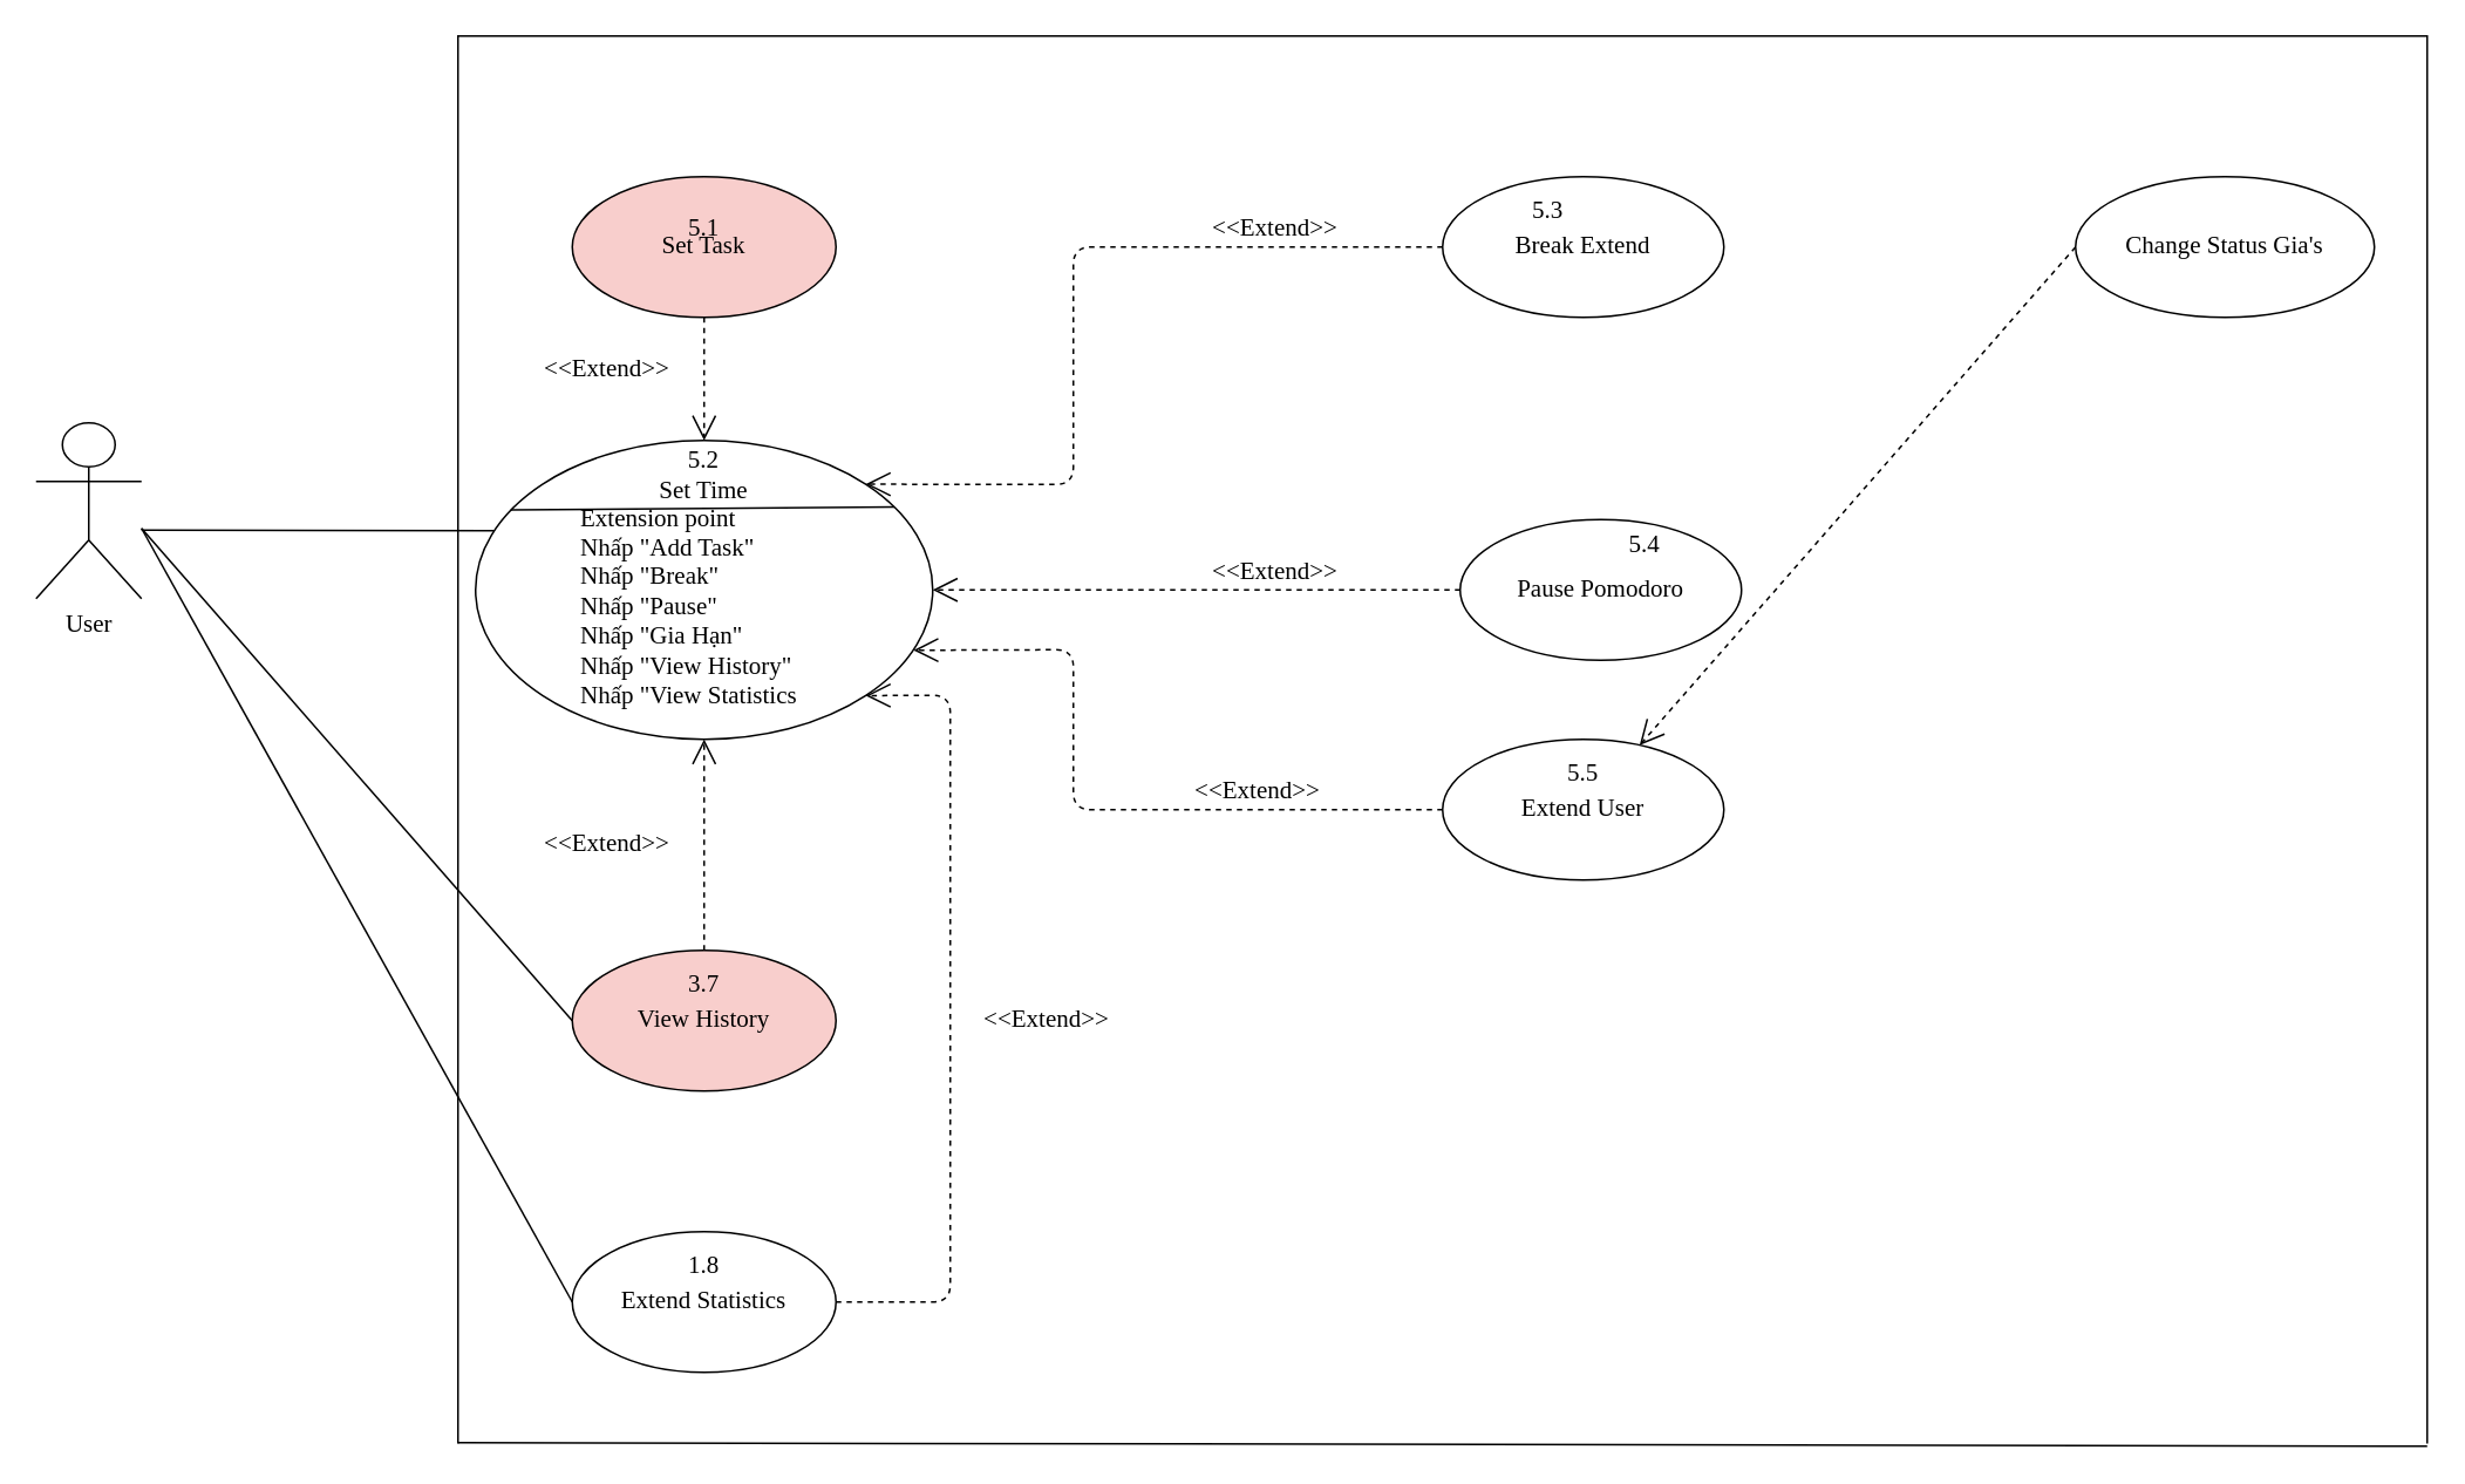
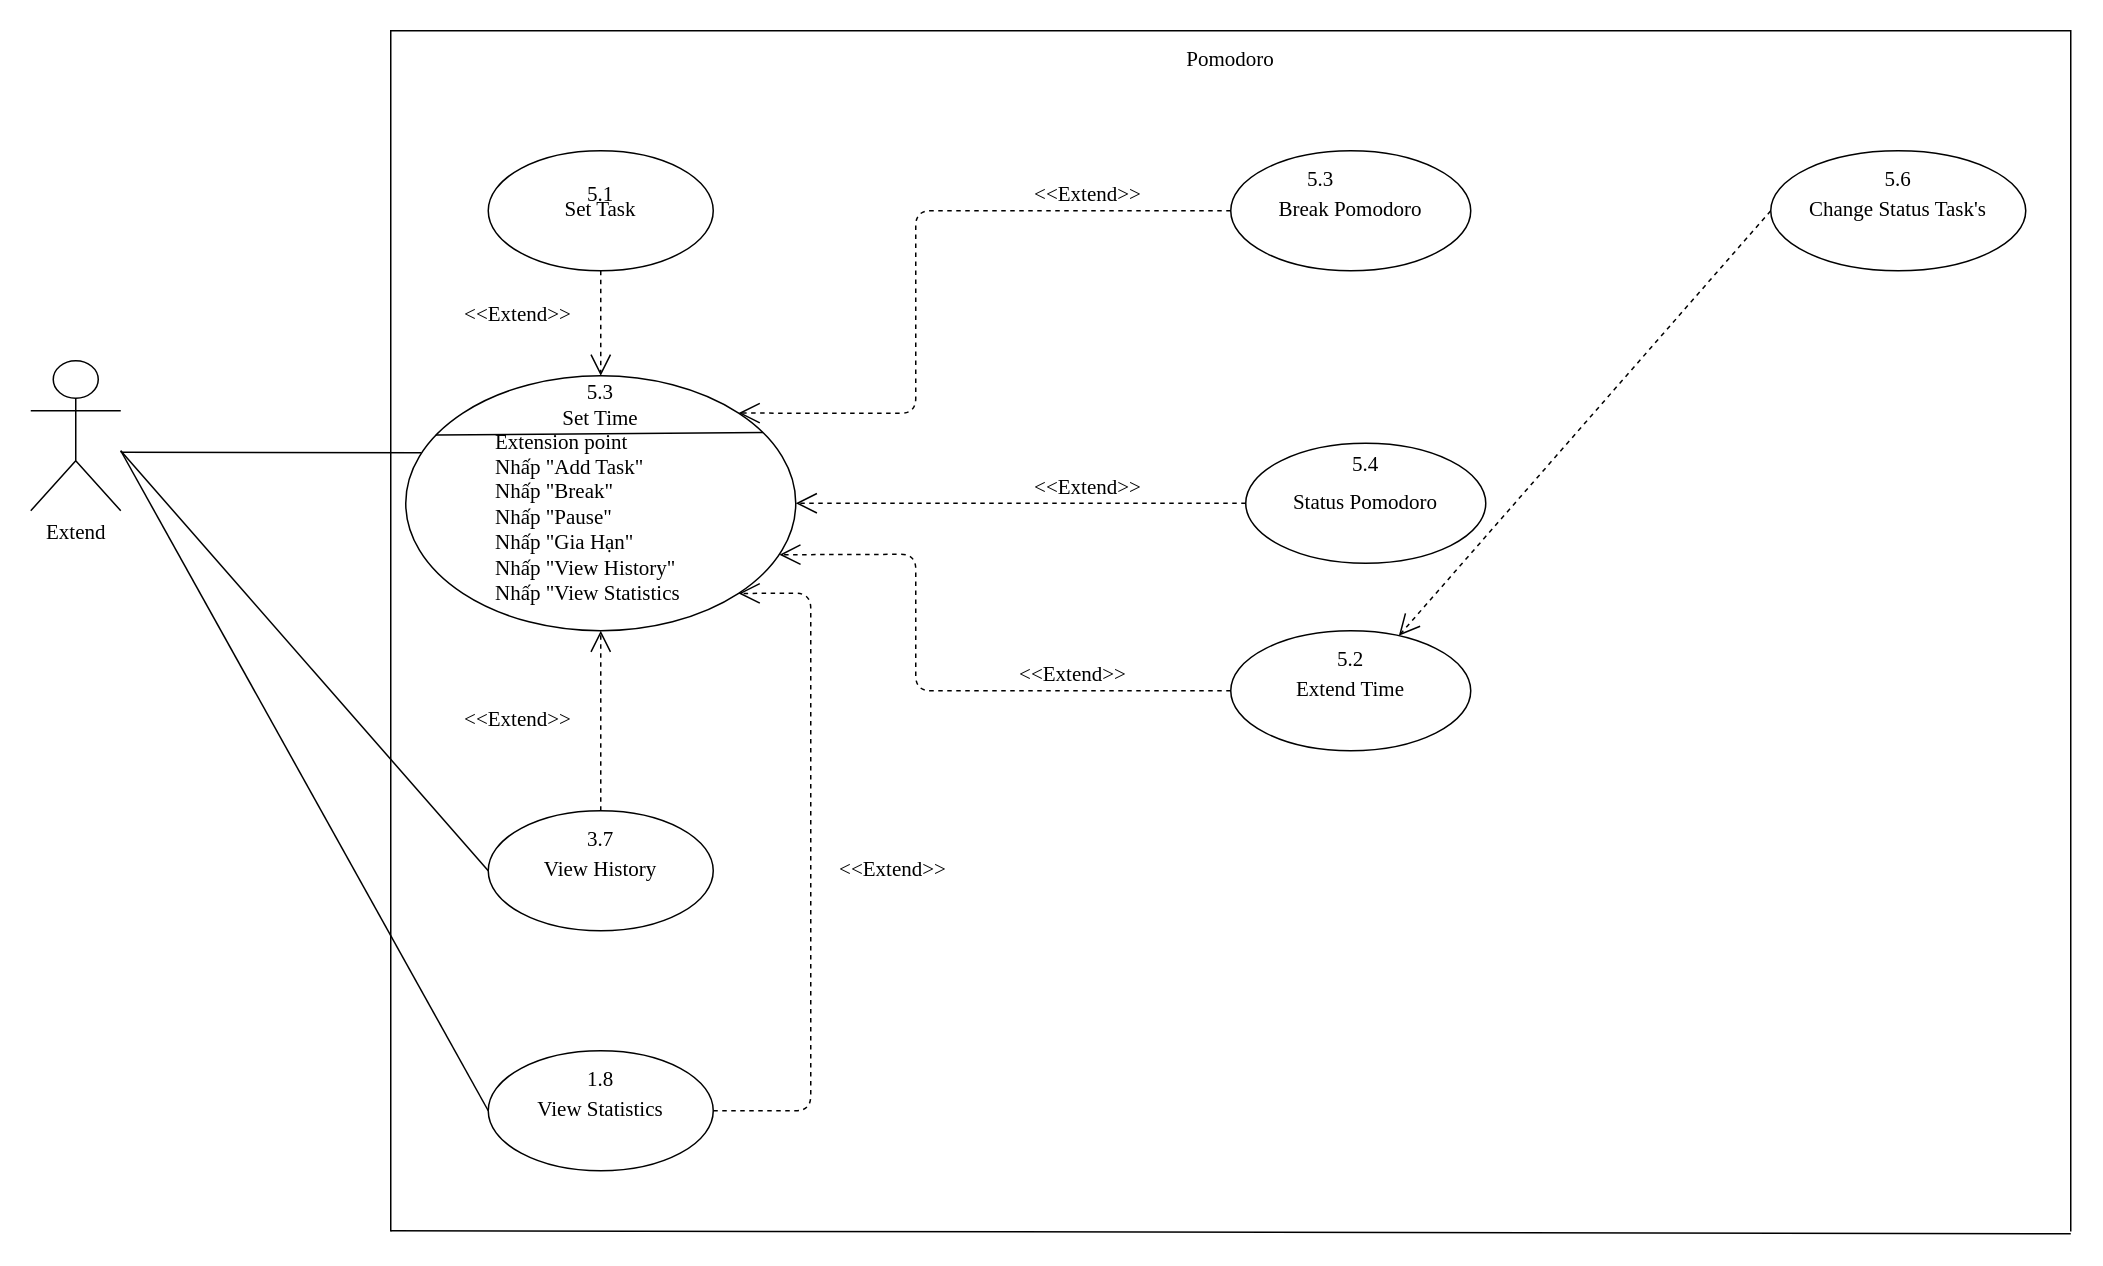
  <mxCell id="0" />
  <mxCell id="1" parent="0" />
  <mxCell id="2" style="endArrow=none;html=1;fontSize=14;fontFamily=Verdana;entryX=0.04;entryY=0.302;entryDx=0;entryDy=0;entryPerimeter=0;" parent="1" target="6" edge="1"><mxGeometry relative="1" as="geometry"><mxPoint x="80" y="301" as="sourcePoint" /></mxGeometry></mxCell>
  <mxCell id="3" style="endArrow=none;html=1;fontSize=14;fontFamily=Verdana;entryX=0;entryY=0.5;entryDx=0;entryDy=0;" parent="1" target="19" edge="1"><mxGeometry relative="1" as="geometry"><mxPoint x="80" y="300" as="sourcePoint" /><Array as="points" /></mxGeometry></mxCell>
  <mxCell id="4" style="endArrow=none;html=1;fontSize=14;fontFamily=Verdana;entryX=0;entryY=0.5;entryDx=0;entryDy=0;" parent="1" target="17" edge="1"><mxGeometry relative="1" as="geometry"><mxPoint x="80" y="300" as="sourcePoint" /><Array as="points" /></mxGeometry></mxCell>
- <mxCell id="5" value="User" style="shape=umlActor;verticalLabelPosition=bottom;verticalAlign=top;html=1;outlineConnect=0;fontSize=14;fontFamily=Verdana;" parent="1" vertex="1"><mxGeometry x="20" y="240" width="60" height="100" as="geometry" /></mxCell>
+ <mxCell id="5" value="Extend" style="shape=umlActor;verticalLabelPosition=bottom;verticalAlign=top;html=1;outlineConnect=0;fontSize=14;fontFamily=Verdana;" parent="1" vertex="1"><mxGeometry x="20" y="240" width="60" height="100" as="geometry" /></mxCell>
  <mxCell id="6" value="" style="ellipse;whiteSpace=wrap;html=1;fontSize=14;fontFamily=Verdana;" parent="1" vertex="1"><mxGeometry x="270" y="250" width="260" height="170" as="geometry" /></mxCell>
  <mxCell id="7" style="endArrow=open;endSize=12;dashed=1;html=1;fontFamily=Verdana;fontSize=14;entryX=1;entryY=0.5;entryDx=0;entryDy=0;exitX=0;exitY=0.5;exitDx=0;exitDy=0;" parent="1" source="8" target="6" edge="1"><mxGeometry relative="1" as="geometry"><mxPoint x="658" y="290" as="sourcePoint" /><Array as="points"><mxPoint x="720" y="335" /></Array></mxGeometry></mxCell>
- <mxCell id="8" value="Pause Pomodoro" style="ellipse;whiteSpace=wrap;html=1;fontSize=14;fontFamily=Verdana;" parent="1" vertex="1"><mxGeometry x="830" y="295" width="160" height="80" as="geometry" /></mxCell>
- <mxCell id="9" value="Set Task" style="ellipse;whiteSpace=wrap;html=1;fontSize=14;fontFamily=Verdana;fillColor=#f8cecc;" parent="1" vertex="1"><mxGeometry x="325" y="100" width="150" height="80" as="geometry" /></mxCell>
+ <mxCell id="8" value="Status Pomodoro" style="ellipse;whiteSpace=wrap;html=1;fontSize=14;fontFamily=Verdana;" parent="1" vertex="1"><mxGeometry x="830" y="295" width="160" height="80" as="geometry" /></mxCell>
+ <mxCell id="9" value="Set Task" style="ellipse;whiteSpace=wrap;html=1;fontSize=14;fontFamily=Verdana;" parent="1" vertex="1"><mxGeometry x="325" y="100" width="150" height="80" as="geometry" /></mxCell>
  <mxCell id="10" style="endArrow=open;endSize=12;dashed=1;html=1;fontFamily=Verdana;fontSize=14;exitX=0;exitY=0.5;exitDx=0;exitDy=0;" parent="1" source="11" target="15" edge="1"><mxGeometry relative="1" as="geometry" /></mxCell>
- <mxCell id="11" value="Change Status Gia's" style="ellipse;whiteSpace=wrap;html=1;fontSize=14;fontFamily=Verdana;" parent="1" vertex="1"><mxGeometry x="1180" y="100" width="170" height="80" as="geometry" /></mxCell>
+ <mxCell id="11" value="Change Status Task's" style="ellipse;whiteSpace=wrap;html=1;fontSize=14;fontFamily=Verdana;" parent="1" vertex="1"><mxGeometry x="1180" y="100" width="170" height="80" as="geometry" /></mxCell>
  <mxCell id="12" style="endArrow=open;endSize=12;dashed=1;html=1;fontFamily=Verdana;fontSize=14;exitX=0;exitY=0.5;exitDx=0;exitDy=0;entryX=1;entryY=0;entryDx=0;entryDy=0;" parent="1" source="13" target="6" edge="1"><mxGeometry relative="1" as="geometry"><Array as="points"><mxPoint x="610" y="140" /><mxPoint x="610" y="275" /></Array></mxGeometry></mxCell>
- <mxCell id="13" value="Break Extend" style="ellipse;whiteSpace=wrap;html=1;fontSize=14;fontFamily=Verdana;" parent="1" vertex="1"><mxGeometry x="820" y="100" width="160" height="80" as="geometry" /></mxCell>
+ <mxCell id="13" value="Break Pomodoro" style="ellipse;whiteSpace=wrap;html=1;fontSize=14;fontFamily=Verdana;" parent="1" vertex="1"><mxGeometry x="820" y="100" width="160" height="80" as="geometry" /></mxCell>
  <mxCell id="14" style="endArrow=open;endSize=12;dashed=1;html=1;fontFamily=Verdana;fontSize=14;exitX=0;exitY=0.5;exitDx=0;exitDy=0;entryX=0.958;entryY=0.702;entryDx=0;entryDy=0;entryPerimeter=0;" parent="1" source="15" target="6" edge="1"><mxGeometry relative="1" as="geometry"><Array as="points"><mxPoint x="610" y="460" /><mxPoint x="610" y="369" /></Array></mxGeometry></mxCell>
- <mxCell id="15" value="Extend User" style="ellipse;whiteSpace=wrap;html=1;fontSize=14;fontFamily=Verdana;" parent="1" vertex="1"><mxGeometry x="820" y="420" width="160" height="80" as="geometry" /></mxCell>
+ <mxCell id="15" value="Extend Time" style="ellipse;whiteSpace=wrap;html=1;fontSize=14;fontFamily=Verdana;" parent="1" vertex="1"><mxGeometry x="820" y="420" width="160" height="80" as="geometry" /></mxCell>
  <mxCell id="16" style="endArrow=open;endSize=12;dashed=1;html=1;fontFamily=Verdana;fontSize=14;entryX=1;entryY=1;entryDx=0;entryDy=0;exitX=1;exitY=0.5;exitDx=0;exitDy=0;" parent="1" source="17" target="6" edge="1"><mxGeometry relative="1" as="geometry"><mxPoint x="489" y="320" as="targetPoint" /><Array as="points"><mxPoint x="540" y="740" /><mxPoint x="540" y="395" /></Array></mxGeometry></mxCell>
- <mxCell id="17" value="Extend Statistics" style="ellipse;whiteSpace=wrap;html=1;fontSize=14;fontFamily=Verdana;" parent="1" vertex="1"><mxGeometry x="325" y="700" width="150" height="80" as="geometry" /></mxCell>
+ <mxCell id="17" value="View Statistics" style="ellipse;whiteSpace=wrap;html=1;fontSize=14;fontFamily=Verdana;" parent="1" vertex="1"><mxGeometry x="325" y="700" width="150" height="80" as="geometry" /></mxCell>
  <mxCell id="18" style="endArrow=open;endSize=12;dashed=1;html=1;fontFamily=Verdana;fontSize=14;entryX=0.5;entryY=1;entryDx=0;entryDy=0;exitX=0.5;exitY=0;exitDx=0;exitDy=0;" parent="1" source="19" target="6" edge="1"><mxGeometry relative="1" as="geometry"><mxPoint x="140" y="630" as="sourcePoint" /><mxPoint x="140" y="560" as="targetPoint" /><Array as="points"><mxPoint x="400" y="470" /></Array></mxGeometry></mxCell>
- <mxCell id="19" value="View History" style="ellipse;whiteSpace=wrap;html=1;fontSize=14;fontFamily=Verdana;fillColor=#f8cecc;" parent="1" vertex="1"><mxGeometry x="325" y="540" width="150" height="80" as="geometry" /></mxCell>
+ <mxCell id="19" value="View History" style="ellipse;whiteSpace=wrap;html=1;fontSize=14;fontFamily=Verdana;" parent="1" vertex="1"><mxGeometry x="325" y="540" width="150" height="80" as="geometry" /></mxCell>
  <mxCell id="20" value="" style="endArrow=open;endSize=12;dashed=1;html=1;fontFamily=Verdana;fontSize=14;exitX=0.5;exitY=1;exitDx=0;exitDy=0;entryX=0.5;entryY=0;entryDx=0;entryDy=0;" parent="1" source="9" target="6" edge="1"><mxGeometry x="1" y="658" width="160" relative="1" as="geometry"><mxPoint x="500" y="270" as="sourcePoint" /><mxPoint x="450" y="200" as="targetPoint" /><mxPoint x="-188" y="460" as="offset" /></mxGeometry></mxCell>
  <mxCell id="21" value="&amp;lt;&amp;lt;Extend&amp;gt;&amp;gt;" style="text;html=1;strokeColor=none;fillColor=none;align=center;verticalAlign=middle;whiteSpace=wrap;rounded=0;fontFamily=Verdana;fontSize=14;" parent="1" vertex="1"><mxGeometry x="290" y="200" width="110" height="20" as="geometry" /></mxCell>
  <mxCell id="22" value="&amp;lt;&amp;lt;Extend&amp;gt;&amp;gt;" style="text;html=1;strokeColor=none;fillColor=none;align=center;verticalAlign=middle;whiteSpace=wrap;rounded=0;fontFamily=Verdana;fontSize=14;" parent="1" vertex="1"><mxGeometry x="290" y="470" width="110" height="20" as="geometry" /></mxCell>
  <mxCell id="23" value="&amp;lt;&amp;lt;Extend&amp;gt;&amp;gt;" style="text;html=1;strokeColor=none;fillColor=none;align=center;verticalAlign=middle;whiteSpace=wrap;rounded=0;fontFamily=Verdana;fontSize=14;" parent="1" vertex="1"><mxGeometry x="670" y="120" width="110" height="20" as="geometry" /></mxCell>
  <mxCell id="24" value="&amp;lt;&amp;lt;Extend&amp;gt;&amp;gt;" style="text;html=1;strokeColor=none;fillColor=none;align=center;verticalAlign=middle;whiteSpace=wrap;rounded=0;fontFamily=Verdana;fontSize=14;" parent="1" vertex="1"><mxGeometry x="670" y="310" width="110" height="30" as="geometry" /></mxCell>
  <mxCell id="25" value="&amp;lt;&amp;lt;Extend&amp;gt;&amp;gt;" style="text;html=1;strokeColor=none;fillColor=none;align=center;verticalAlign=middle;whiteSpace=wrap;rounded=0;fontFamily=Verdana;fontSize=14;" parent="1" vertex="1"><mxGeometry x="660" y="440" width="110" height="20" as="geometry" /></mxCell>
  <mxCell id="26" value="&amp;lt;&amp;lt;Extend&amp;gt;&amp;gt;" style="text;html=1;strokeColor=none;fillColor=none;align=center;verticalAlign=middle;whiteSpace=wrap;rounded=0;fontFamily=Verdana;fontSize=14;" parent="1" vertex="1"><mxGeometry x="540" y="570" width="110" height="20" as="geometry" /></mxCell>
- <mxCell id="27" value="5.2&lt;br&gt;Set Time" style="text;html=1;strokeColor=none;fillColor=none;align=center;verticalAlign=middle;whiteSpace=wrap;rounded=0;fontFamily=Verdana;fontSize=14;" parent="1" vertex="1"><mxGeometry x="365" y="250" width="70" height="40" as="geometry" /></mxCell>
+ <mxCell id="27" value="5.3&lt;br&gt;Set Time" style="text;html=1;strokeColor=none;fillColor=none;align=center;verticalAlign=middle;whiteSpace=wrap;rounded=0;fontFamily=Verdana;fontSize=14;" parent="1" vertex="1"><mxGeometry x="365" y="250" width="70" height="40" as="geometry" /></mxCell>
  <mxCell id="28" value="Extension point&lt;br&gt;Nhấp &quot;Add Task&quot;&lt;br&gt;Nhấp &quot;Break&quot;&lt;br&gt;Nhấp &quot;Pause&quot;&lt;br&gt;Nhấp &quot;Gia Hạn&quot;&lt;br&gt;Nhấp &quot;View History&quot;&lt;br&gt;Nhấp &quot;View Statistics" style="text;html=1;strokeColor=none;fillColor=none;align=left;verticalAlign=middle;whiteSpace=wrap;rounded=0;fontFamily=Verdana;fontSize=14;" parent="1" vertex="1"><mxGeometry x="327.5" y="290" width="175" height="110" as="geometry" /></mxCell>
  <mxCell id="29" value="" style="endArrow=none;html=1;fontFamily=Verdana;fontSize=14;entryX=0.916;entryY=0.223;entryDx=0;entryDy=0;entryPerimeter=0;" parent="1" target="6" edge="1"><mxGeometry width="50" height="50" relative="1" as="geometry"><mxPoint x="290" y="289.58" as="sourcePoint" /><mxPoint x="450" y="289.58" as="targetPoint" /></mxGeometry></mxCell>
  <mxCell id="30" value="" style="shape=partialRectangle;whiteSpace=wrap;html=1;top=0;bottom=0;fillColor=none;" parent="1" vertex="1"><mxGeometry x="260" y="20" width="1120" height="800" as="geometry" /></mxCell>
  <mxCell id="31" value="" style="endArrow=none;html=1;exitX=0;exitY=0;exitDx=0;exitDy=0;entryX=1;entryY=0;entryDx=0;entryDy=0;" parent="1" source="30" target="30" edge="1"><mxGeometry width="50" height="50" relative="1" as="geometry"><mxPoint x="540" y="120" as="sourcePoint" /><mxPoint x="1380" y="62" as="targetPoint" /></mxGeometry></mxCell>
  <mxCell id="32" value="" style="endArrow=none;html=1;exitX=0;exitY=0;exitDx=0;exitDy=0;" parent="1" edge="1"><mxGeometry width="50" height="50" relative="1" as="geometry"><mxPoint x="260" y="820" as="sourcePoint" /><mxPoint x="1380" y="822" as="targetPoint" /></mxGeometry></mxCell>
+ <mxCell id="33" value="Pomodoro" style="text;html=1;strokeColor=none;fillColor=none;align=center;verticalAlign=middle;whiteSpace=wrap;rounded=0;fontFamily=Verdana;fontSize=14;" parent="1" vertex="1"><mxGeometry x="755" y="20" width="130" height="40" as="geometry" /></mxCell>
  <mxCell id="34" value="&lt;font face=&quot;Verdana&quot; style=&quot;font-size: 14px&quot;&gt;5.1&lt;/font&gt;" style="text;html=1;strokeColor=none;fillColor=none;align=center;verticalAlign=middle;whiteSpace=wrap;rounded=0;" parent="1" vertex="1"><mxGeometry x="380" y="120" width="40" height="20" as="geometry" /></mxCell>
  <mxCell id="35" value="&lt;font face=&quot;Verdana&quot; style=&quot;font-size: 14px&quot;&gt;5.3&lt;/font&gt;" style="text;html=1;strokeColor=none;fillColor=none;align=center;verticalAlign=middle;whiteSpace=wrap;rounded=0;" parent="1" vertex="1"><mxGeometry x="860" y="110" width="40" height="20" as="geometry" /></mxCell>
- <mxCell id="36" value="&lt;font face=&quot;Verdana&quot; style=&quot;font-size: 14px&quot;&gt;5.4&lt;/font&gt;" style="text;html=1;strokeColor=none;fillColor=none;align=center;verticalAlign=middle;whiteSpace=wrap;rounded=0;" parent="1" vertex="1"><mxGeometry x="915" y="300" width="40" height="20" as="geometry" /></mxCell>
- <mxCell id="37" value="&lt;font face=&quot;Verdana&quot; style=&quot;font-size: 14px&quot;&gt;5.5&lt;/font&gt;" style="text;html=1;strokeColor=none;fillColor=none;align=center;verticalAlign=middle;whiteSpace=wrap;rounded=0;" parent="1" vertex="1"><mxGeometry x="880" y="430" width="40" height="20" as="geometry" /></mxCell>
+ <mxCell id="36" value="&lt;font face=&quot;Verdana&quot; style=&quot;font-size: 14px&quot;&gt;5.4&lt;/font&gt;" style="text;html=1;strokeColor=none;fillColor=none;align=center;verticalAlign=middle;whiteSpace=wrap;rounded=0;" parent="1" vertex="1"><mxGeometry x="890" y="300" width="40" height="20" as="geometry" /></mxCell>
+ <mxCell id="37" value="&lt;font face=&quot;Verdana&quot; style=&quot;font-size: 14px&quot;&gt;5.2&lt;/font&gt;" style="text;html=1;strokeColor=none;fillColor=none;align=center;verticalAlign=middle;whiteSpace=wrap;rounded=0;" parent="1" vertex="1"><mxGeometry x="880" y="430" width="40" height="20" as="geometry" /></mxCell>
+ <mxCell id="38" value="&lt;font face=&quot;Verdana&quot; style=&quot;font-size: 14px&quot;&gt;5.6&lt;/font&gt;" style="text;html=1;strokeColor=none;fillColor=none;align=center;verticalAlign=middle;whiteSpace=wrap;rounded=0;" parent="1" vertex="1"><mxGeometry x="1245" y="110" width="40" height="20" as="geometry" /></mxCell>
  <mxCell id="39" value="&lt;font face=&quot;Verdana&quot; style=&quot;font-size: 14px&quot;&gt;3.7&lt;/font&gt;" style="text;html=1;strokeColor=none;fillColor=none;align=center;verticalAlign=middle;whiteSpace=wrap;rounded=0;" parent="1" vertex="1"><mxGeometry x="380" y="550" width="40" height="20" as="geometry" /></mxCell>
  <mxCell id="40" value="&lt;font face=&quot;Verdana&quot; style=&quot;font-size: 14px&quot;&gt;1.8&lt;/font&gt;" style="text;html=1;strokeColor=none;fillColor=none;align=center;verticalAlign=middle;whiteSpace=wrap;rounded=0;" parent="1" vertex="1"><mxGeometry x="380" y="710" width="40" height="20" as="geometry" /></mxCell>
